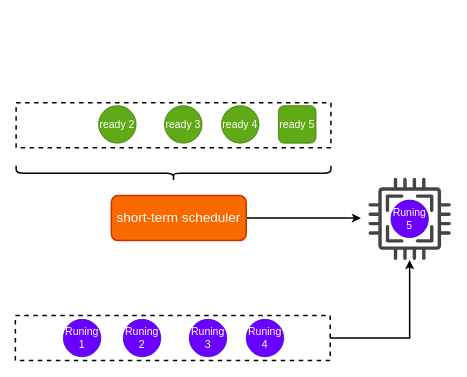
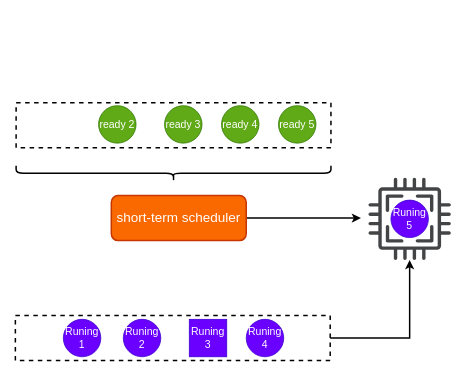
  <mxCell id="0" />
  <mxCell id="1" parent="0" />
  <mxCell id="2" value="" style="rounded=0;whiteSpace=wrap;html=1;strokeWidth=2;dashed=1;gradientColor=none;fillColor=none;" vertex="1" parent="1"><mxGeometry x="21" y="136" width="420" height="60" as="geometry" /></mxCell>
  <mxCell id="3" value="&lt;font style=&quot;font-size: 14px;&quot;&gt;ready 2&lt;/font&gt;" style="ellipse;whiteSpace=wrap;html=1;aspect=fixed;fillColor=#60a917;fontColor=#ffffff;strokeColor=#2D7600;" vertex="1" parent="1"><mxGeometry x="131" y="140" width="50" height="50" as="geometry" /></mxCell>
  <mxCell id="4" value="&lt;font style=&quot;font-size: 14px;&quot;&gt;ready 3&lt;/font&gt;" style="ellipse;whiteSpace=wrap;html=1;aspect=fixed;fillColor=#60a917;fontColor=#ffffff;strokeColor=#2D7600;" vertex="1" parent="1"><mxGeometry x="219" y="140" width="50" height="50" as="geometry" /></mxCell>
  <mxCell id="5" value="&lt;font style=&quot;font-size: 14px;&quot;&gt;ready 4&lt;/font&gt;" style="ellipse;whiteSpace=wrap;html=1;aspect=fixed;fillColor=#60a917;fontColor=#ffffff;strokeColor=#2D7600;" vertex="1" parent="1"><mxGeometry x="295" y="140" width="50" height="50" as="geometry" /></mxCell>
- <mxCell id="6" value="&lt;font style=&quot;font-size: 14px;&quot;&gt;ready 5&lt;/font&gt;" style="whiteSpace=wrap;html=1;aspect=fixed;fillColor=#60a917;fontColor=#ffffff;strokeColor=#2D7600;rounded=1;" vertex="1" parent="1"><mxGeometry x="371" y="140" width="50" height="50" as="geometry" /></mxCell>
+ <mxCell id="6" value="&lt;font style=&quot;font-size: 14px;&quot;&gt;ready 5&lt;/font&gt;" style="ellipse;whiteSpace=wrap;html=1;aspect=fixed;fillColor=#60a917;fontColor=#ffffff;strokeColor=#2D7600;" vertex="1" parent="1"><mxGeometry x="371" y="140" width="50" height="50" as="geometry" /></mxCell>
  <mxCell id="7" style="edgeStyle=orthogonalEdgeStyle;rounded=0;orthogonalLoop=1;jettySize=auto;html=1;fontSize=14;strokeWidth=2;" edge="1" parent="1" source="8" target="18"><mxGeometry relative="1" as="geometry" /></mxCell>
  <mxCell id="8" value="" style="rounded=0;whiteSpace=wrap;html=1;strokeWidth=2;dashed=1;gradientColor=none;fillColor=none;" vertex="1" parent="1"><mxGeometry x="20" y="420" width="420" height="60" as="geometry" /></mxCell>
  <mxCell id="9" value="&lt;font style=&quot;font-size: 14px;&quot;&gt;Runing&lt;br&gt;1&lt;br&gt;&lt;/font&gt;" style="ellipse;whiteSpace=wrap;html=1;aspect=fixed;fillColor=#6a00ff;fontColor=#ffffff;strokeColor=#3700CC;" vertex="1" parent="1"><mxGeometry x="84" y="425" width="50" height="50" as="geometry" /></mxCell>
- <mxCell id="10" value="&lt;span style=&quot;font-size: 14px;&quot;&gt;Runing&lt;br&gt;3&lt;br&gt;&lt;/span&gt;" style="ellipse;whiteSpace=wrap;html=1;aspect=fixed;fillColor=#6a00ff;fontColor=#ffffff;strokeColor=#3700CC;" vertex="1" parent="1"><mxGeometry x="252" y="425" width="50" height="50" as="geometry" /></mxCell>
+ <mxCell id="10" value="&lt;span style=&quot;font-size: 14px;&quot;&gt;Runing&lt;br&gt;3&lt;br&gt;&lt;/span&gt;" style="whiteSpace=wrap;html=1;aspect=fixed;fillColor=#6a00ff;fontColor=#ffffff;strokeColor=#3700CC;rounded=0;" vertex="1" parent="1"><mxGeometry x="252" y="425" width="50" height="50" as="geometry" /></mxCell>
  <mxCell id="11" value="&lt;span style=&quot;font-size: 14px;&quot;&gt;Runing&lt;br&gt;4&lt;br&gt;&lt;/span&gt;" style="ellipse;whiteSpace=wrap;html=1;aspect=fixed;fillColor=#6a00ff;fontColor=#ffffff;strokeColor=#3700CC;" vertex="1" parent="1"><mxGeometry x="328" y="425" width="50" height="50" as="geometry" /></mxCell>
  <mxCell id="12" value="&lt;font style=&quot;font-size: 14px;&quot;&gt;Runing&lt;br&gt;2&lt;br&gt;&lt;/font&gt;" style="ellipse;whiteSpace=wrap;html=1;aspect=fixed;fillColor=#6a00ff;fontColor=#ffffff;strokeColor=#3700CC;" vertex="1" parent="1"><mxGeometry x="164" y="425" width="50" height="50" as="geometry" /></mxCell>
  <mxCell id="13" style="edgeStyle=orthogonalEdgeStyle;rounded=0;orthogonalLoop=1;jettySize=auto;html=1;fontSize=18;fontColor=#FFFFFF;strokeWidth=2;" edge="1" parent="1" source="14"><mxGeometry relative="1" as="geometry"><mxPoint x="481" y="290" as="targetPoint" /></mxGeometry></mxCell>
  <mxCell id="14" value="&lt;font style=&quot;font-size: 18px;&quot; color=&quot;#ffffff&quot;&gt;short-term scheduler&lt;/font&gt;" style="rounded=1;whiteSpace=wrap;html=1;fontSize=14;strokeWidth=2;fillColor=#fa6800;fontColor=#000000;strokeColor=#C73500;" vertex="1" parent="1"><mxGeometry x="148" y="260" width="180" height="60" as="geometry" /></mxCell>
  <mxCell id="15" value="" style="shape=curlyBracket;whiteSpace=wrap;html=1;rounded=1;fontSize=18;fontColor=#FFFFFF;strokeWidth=2;fillColor=default;gradientColor=none;rotation=-90;" vertex="1" parent="1"><mxGeometry x="221" y="20" width="20" height="420" as="geometry" /></mxCell>
  <mxCell id="16" value="" style="group" vertex="1" connectable="0" parent="1"><mxGeometry x="491" y="236" width="110" height="110" as="geometry" /></mxCell>
  <mxCell id="17" value="&lt;span style=&quot;font-size: 14px;&quot;&gt;Runing&lt;br&gt;5&lt;br&gt;&lt;/span&gt;" style="ellipse;whiteSpace=wrap;html=1;aspect=fixed;fillColor=#6a00ff;fontColor=#ffffff;strokeColor=#3700CC;" vertex="1" parent="16"><mxGeometry x="30" y="30" width="50" height="50" as="geometry" /></mxCell>
  <mxCell id="18" value="" style="sketch=0;pointerEvents=1;shadow=0;dashed=0;html=1;strokeColor=none;fillColor=#434445;aspect=fixed;labelPosition=center;verticalLabelPosition=bottom;verticalAlign=top;align=center;outlineConnect=0;shape=mxgraph.vvd.cpu;fontSize=14;" vertex="1" parent="16"><mxGeometry width="110" height="110" as="geometry" /></mxCell>
